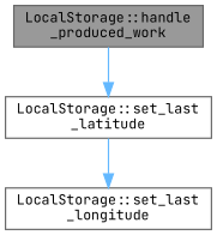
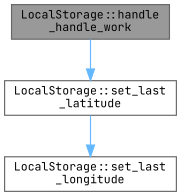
  digraph {
    fontname="JetBrains Mono"
    rankdir=TB
    node [color=grey40 fillcolor=white fontname="JetBrains Mono" fontsize=10 shape=box style=filled]
    edge [color=steelblue1 fontname="JetBrains Mono" fontsize=10 labelfontname=Helvetica labelfontsize=10 style=solid]
-   n1 [color=gray40 fillcolor=grey60 fontcolor=black height=0.2 label="LocalStorage::handle\l_produced_work" width=0.4]
+   n1 [color=gray40 fillcolor=grey60 fontcolor=black height=0.2 label="LocalStorage::handle\l_handle_work" width=0.4]
    n2 [height=0.2 label="LocalStorage::set_last\l_latitude" width=0.4]
    n3 [height=0.2 label="LocalStorage::set_last\l_longitude" width=0.4]
    n1 -> n2
    n2 -> n3
  }
